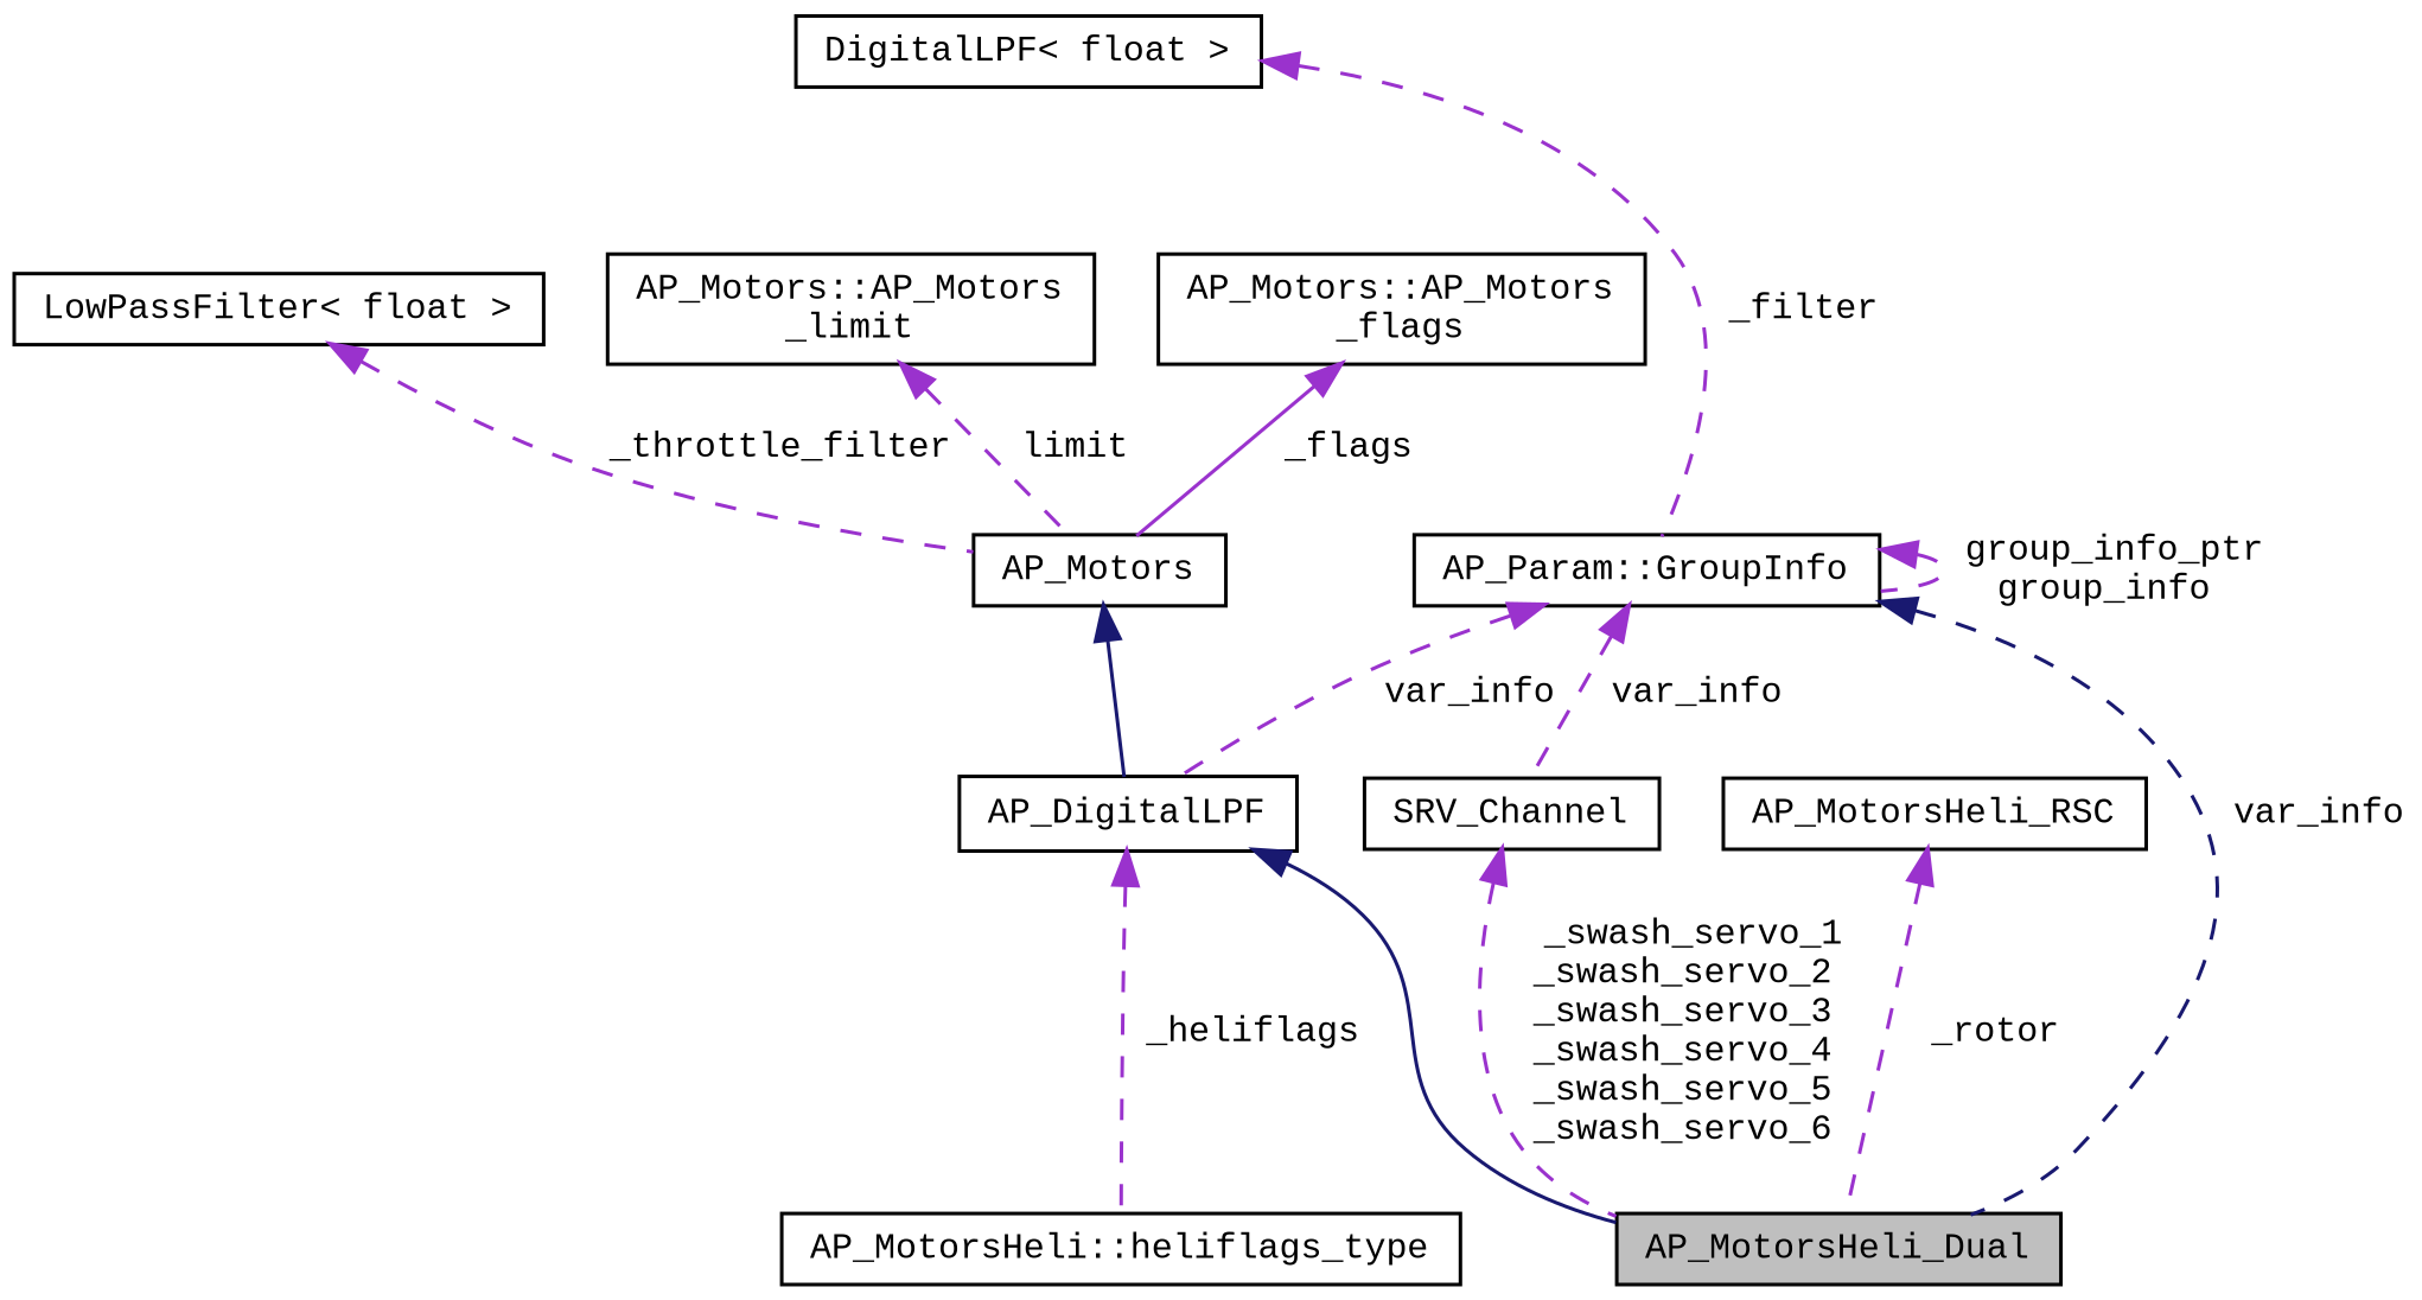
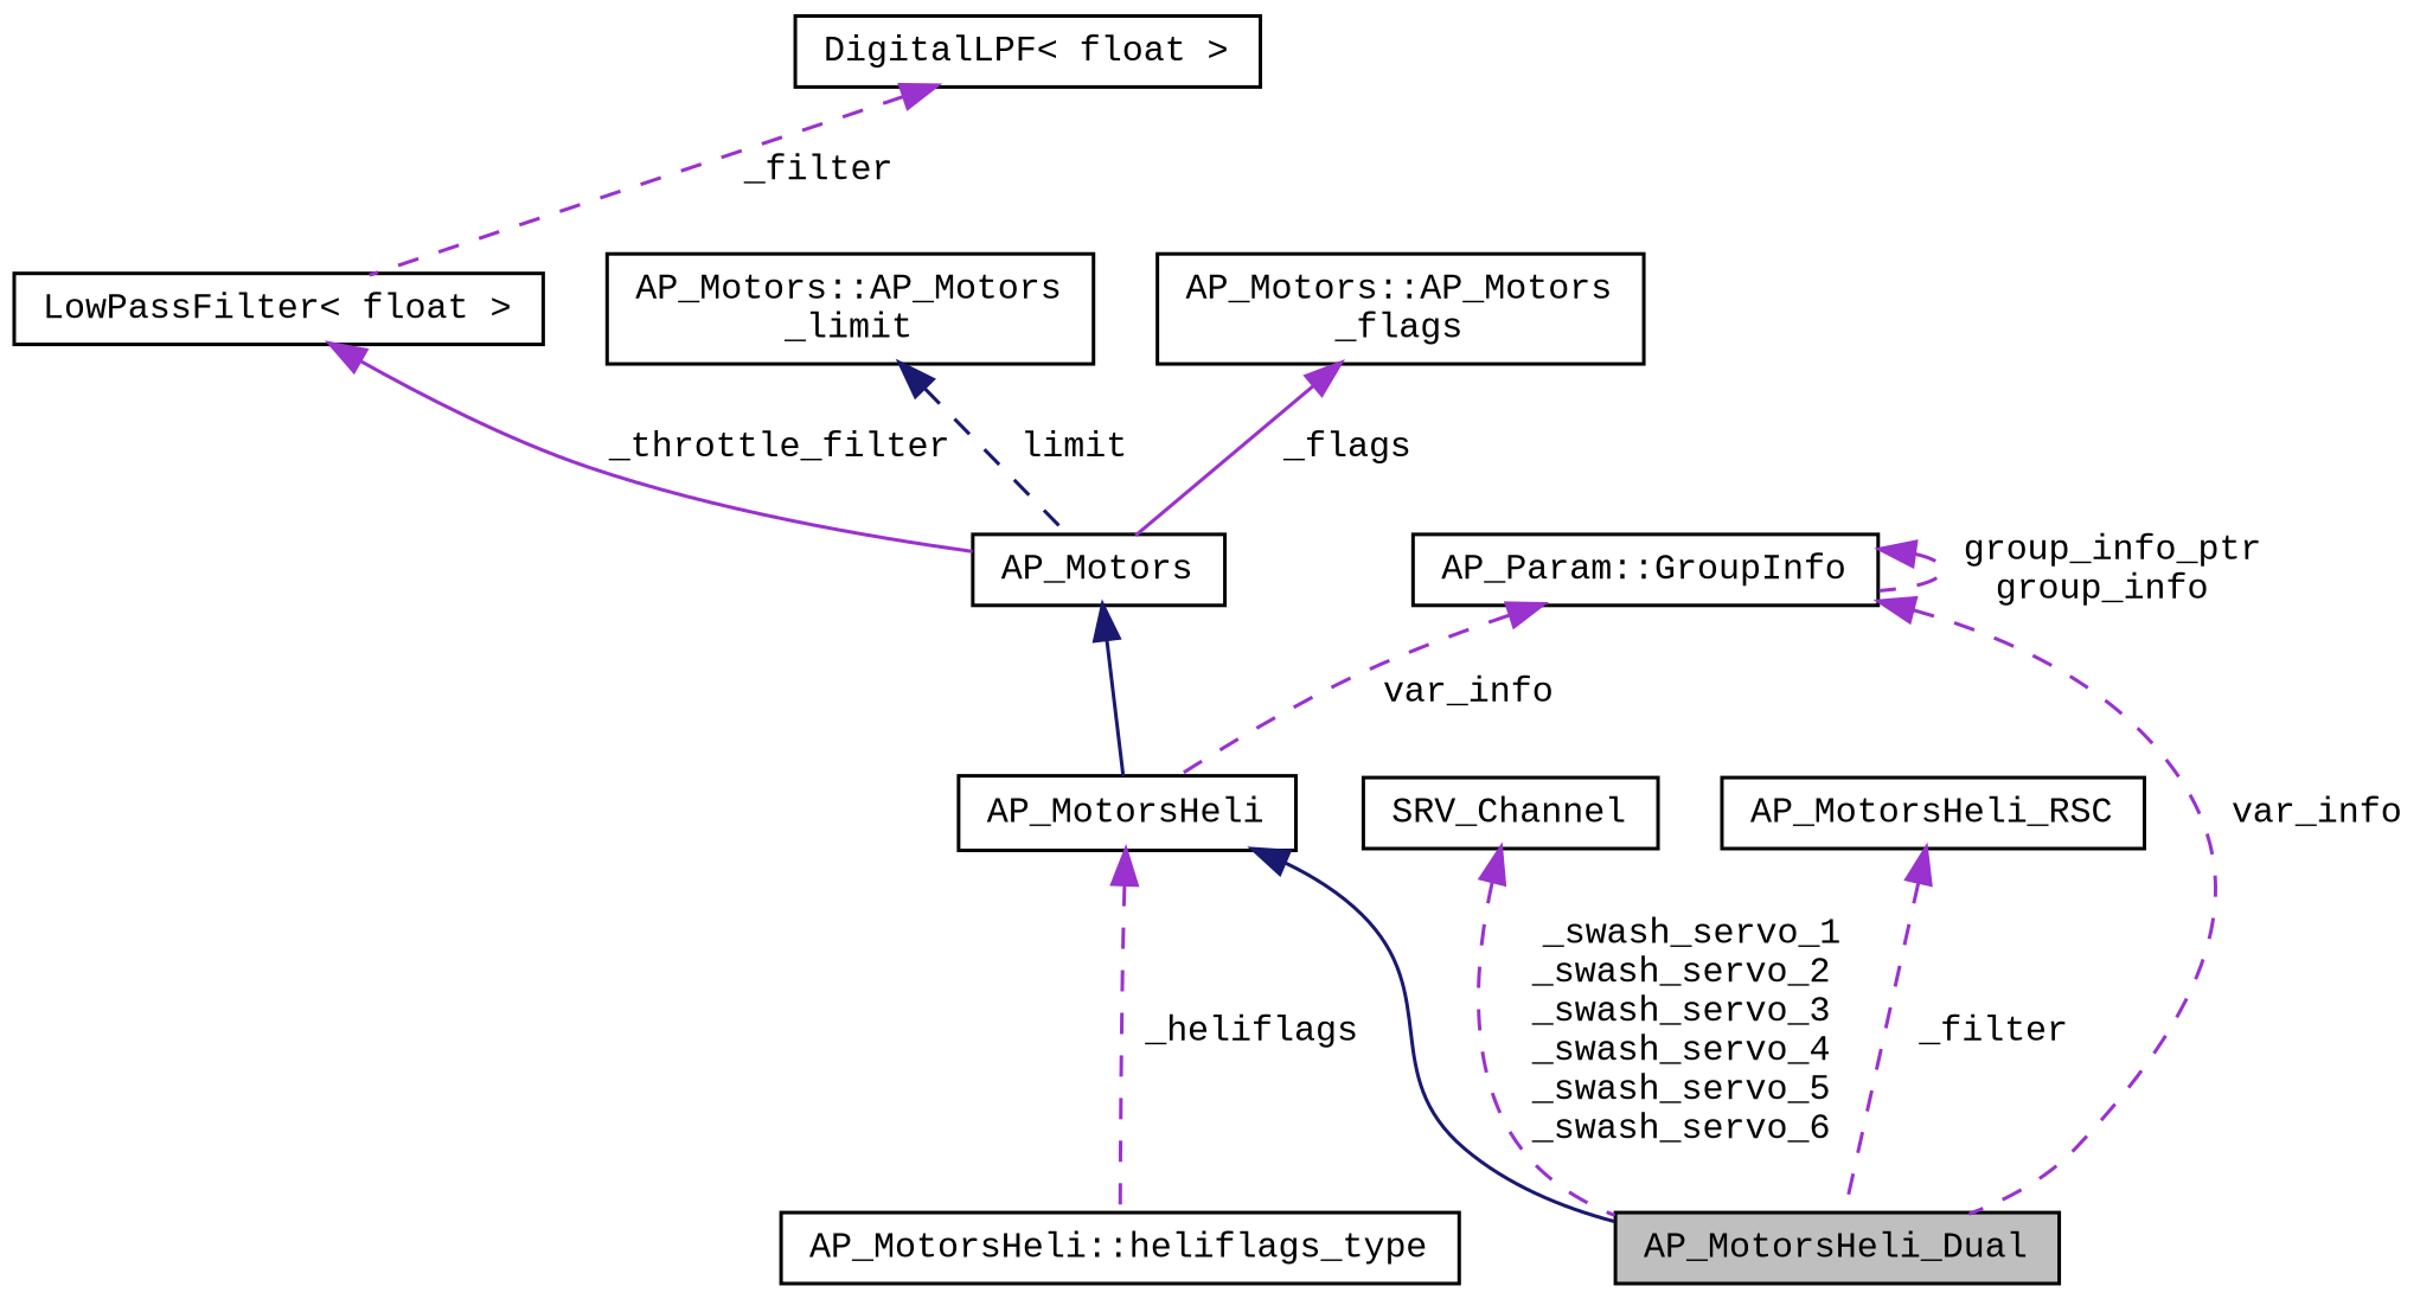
  digraph {
    fontname="Liberation Mono"
    node [color=black fillcolor=white fontname="Liberation Mono" fontsize=10 shape=record style=filled]
    edge [color=darkorchid3 dir=back fontname="Liberation Mono" fontsize=10 labelfontname=Helvetica labelfontsize=10 style=dashed]
    n1 [fillcolor=grey75 fontcolor=black height=0.2 label=AP_MotorsHeli_Dual width=0.4]
-   n2 [height=0.2 label=AP_DigitalLPF width=0.4]
+   n2 [height=0.2 label=AP_MotorsHeli width=0.4]
    n3 [height=0.2 label="AP_MotorsHeli::heliflags_type" width=0.4]
    n4 [height=0.2 label=AP_Motors width=0.4]
    n5 [height=0.2 label="AP_Motors::AP_Motors\l_limit" width=0.4]
    n6 [height=0.2 label="LowPassFilter\< float \>" width=0.4]
    n7 [height=0.2 label="DigitalLPF\< float \>" width=0.4]
    n8 [height=0.2 label="AP_Motors::AP_Motors\l_flags" width=0.4]
    n9 [height=0.2 label="AP_Param::GroupInfo" width=0.4]
    n10 [height=0.2 label=SRV_Channel width=0.4]
    n11 [height=0.2 label=AP_MotorsHeli_RSC width=0.4]
    n2 -> n1 [color=midnightblue style=solid]
    n2 -> n3 [label=" _heliflags"]
    n4 -> n2 [color=midnightblue style=solid]
-   n5 -> n4 [label=" limit"]
-   n6 -> n4 [label=" _throttle_filter"]
-   n7 -> n9 [label=" _filter"]
+   n5 -> n4 [color=midnightblue label=" limit"]
+   n6 -> n4 [label=" _throttle_filter" style=solid]
+   n7 -> n6 [label=" _filter"]
    n8 -> n4 [label=" _flags" style=solid]
-   n9 -> n1 [color=midnightblue label=" var_info"]
+   n9 -> n1 [label=" var_info"]
    n9 -> n2 [label=" var_info"]
    n9 -> n9 [label=" group_info_ptr\ngroup_info"]
-   n9 -> n10 [label=" var_info"]
    n10 -> n1 [label=" _swash_servo_1\n_swash_servo_2\n_swash_servo_3\n_swash_servo_4\n_swash_servo_5\n_swash_servo_6"]
-   n11 -> n1 [label=" _rotor"]
+   n11 -> n1 [label=" _filter"]
  }
